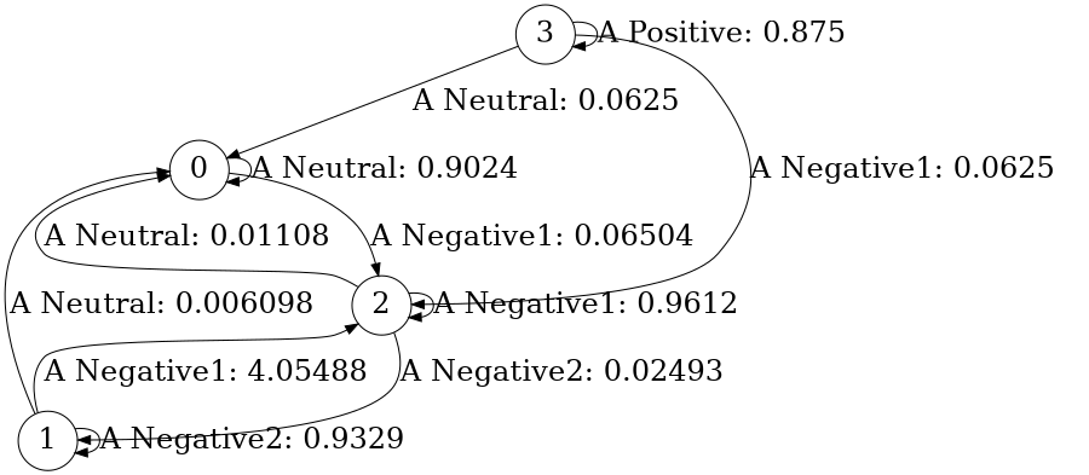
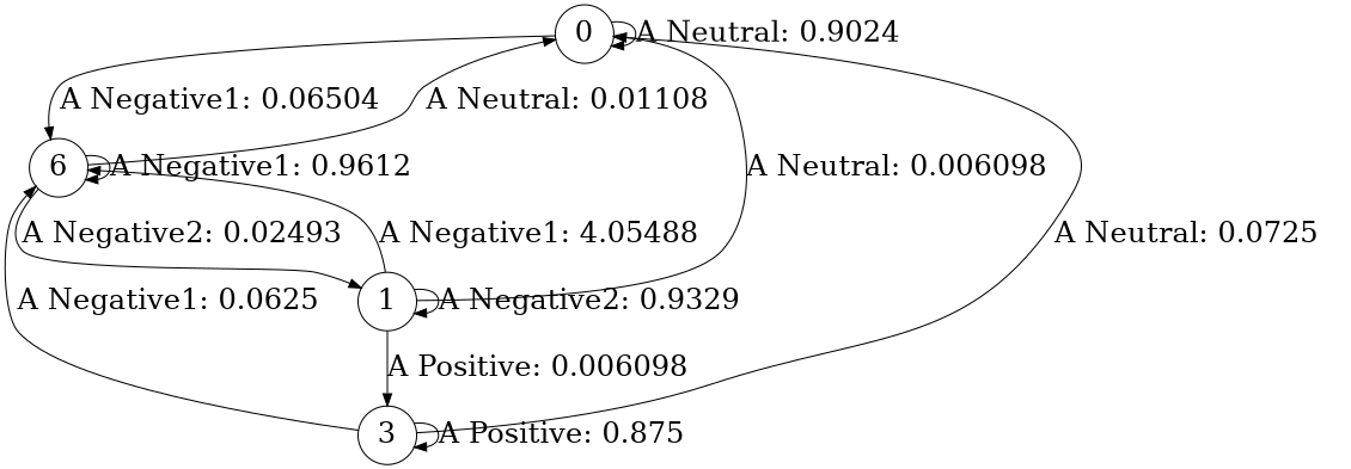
  digraph {
    node [fontsize=24 shape=circle]
    edge [fontsize=24]
    0
-   2
+   2 [label=6]
    1
    3
    0 -> 0 [label="A Neutral: 0.9024   "]
    0 -> 2 [label="A Negative1: 0.06504  "]
    2 -> 0 [label="A Neutral: 0.01108  "]
    2 -> 2 [label="A Negative1: 0.9612   "]
    2 -> 1 [label="A Negative2: 0.02493  "]
    1 -> 0 [label="A Neutral: 0.006098  "]
    1 -> 2 [label="A Negative1: 4.05488  "]
    1 -> 1 [label="A Negative2: 0.9329   "]
-   3 -> 0 [label="A Neutral: 0.0625   "]
+   1 -> 3 [label="A Positive: 0.006098  "]
+   3 -> 0 [label="A Neutral: 0.0725   "]
    3 -> 2 [label="A Negative1: 0.0625   "]
    3 -> 3 [label="A Positive: 0.875    "]
  }
